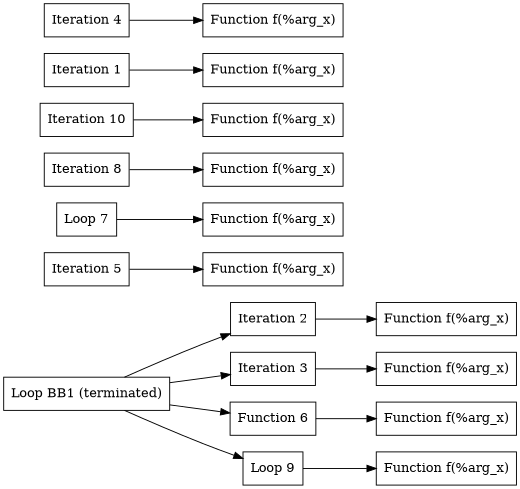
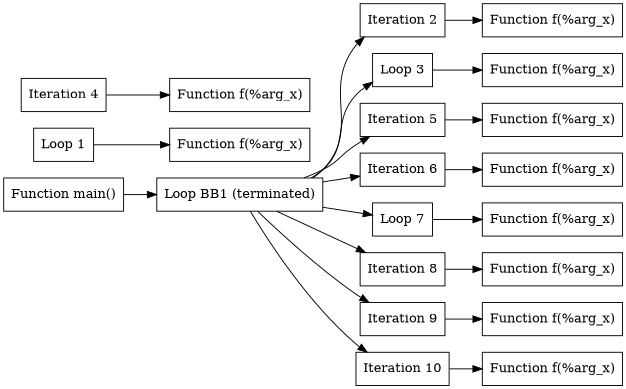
  digraph {
    fontname=Helvetica
    rankdir=LR
    node [shape=box]
+   "Function main()"
    "Loop BB1 (terminated)"
    "Iteration 2"
-   "Iteration 3"
+   "Iteration 3" [label="Loop 3"]
    "Iteration 5"
-   "Iteration 6" [label="Function 6"]
+   "Iteration 6"
    n7 [label="Loop 7"]
    "Iteration 8"
-   "Iteration 9" [label="Loop 9"]
+   "Iteration 9"
    "Iteration 10"
    n11 [label="Function f(%arg_x)"]
-   "Iteration 1"
+   "Iteration 1" [label="Loop 1"]
    n13 [label="Function f(%arg_x)"]
    n14 [label="Function f(%arg_x)"]
    n15 [label="Function f(%arg_x)"]
    "Iteration 4"
    n17 [label="Function f(%arg_x)"]
    n18 [label="Function f(%arg_x)"]
    n19 [label="Function f(%arg_x)"]
    n20 [label="Function f(%arg_x)"]
    n21 [label="Function f(%arg_x)"]
    n22 [label="Function f(%arg_x)"]
+   "Function main()" -> "Loop BB1 (terminated)"
    "Loop BB1 (terminated)" -> "Iteration 2"
    "Loop BB1 (terminated)" -> "Iteration 3"
+   "Loop BB1 (terminated)" -> "Iteration 5"
    "Loop BB1 (terminated)" -> "Iteration 6"
+   "Loop BB1 (terminated)" -> n7
+   "Loop BB1 (terminated)" -> "Iteration 8"
    "Loop BB1 (terminated)" -> "Iteration 9"
+   "Loop BB1 (terminated)" -> "Iteration 10"
    "Iteration 2" -> n13
    "Iteration 3" -> n14
    "Iteration 5" -> n17
    "Iteration 6" -> n18
    n7 -> n19
    "Iteration 8" -> n20
    "Iteration 9" -> n21
    "Iteration 10" -> n22
    "Iteration 1" -> n11
    "Iteration 4" -> n15
  }
